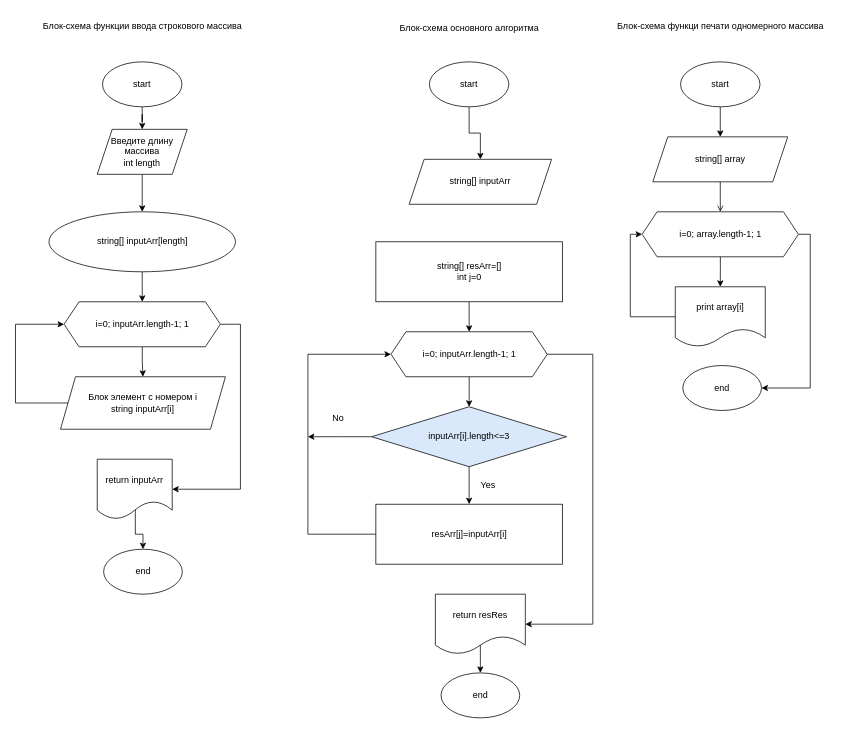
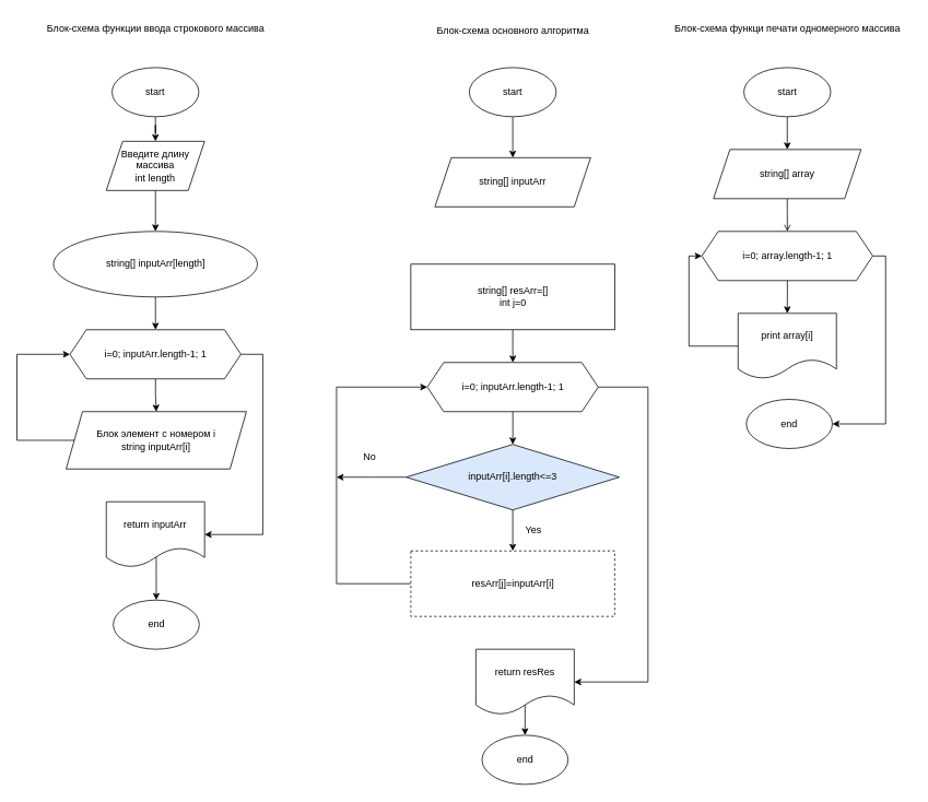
  <mxCell id="0" />
  <mxCell id="1" parent="0" />
  <mxCell id="2" value="" style="edgeStyle=orthogonalEdgeStyle;rounded=0;orthogonalLoop=1;jettySize=auto;html=1;entryX=0.5;entryY=0;entryDx=0;entryDy=0;" parent="1" source="3" target="13" edge="1"><mxGeometry relative="1" as="geometry" /></mxCell>
  <mxCell id="3" value="start" style="ellipse;whiteSpace=wrap;html=1;" parent="1" vertex="1"><mxGeometry x="572" y="82" width="106" height="60" as="geometry" /></mxCell>
  <mxCell id="4" value="Блок-схема основного алгоритма" style="text;html=1;align=center;verticalAlign=middle;resizable=0;points=[];autosize=1;strokeColor=none;fillColor=none;" parent="1" vertex="1"><mxGeometry x="520" width="210" height="30" as="geometry" y="22" /></mxCell>
  <mxCell id="5" value="" style="edgeStyle=orthogonalEdgeStyle;rounded=0;orthogonalLoop=1;jettySize=auto;html=1;" parent="1" source="6" target="9" edge="1"><mxGeometry relative="1" as="geometry" /></mxCell>
  <mxCell id="6" value="&lt;div&gt;string[] resArr=[]&lt;/div&gt;&lt;div&gt;int j=0&lt;/div&gt;" style="rounded=0;whiteSpace=wrap;html=1;" parent="1" vertex="1"><mxGeometry x="500.63" y="322" width="248.75" height="80" as="geometry" /></mxCell>
  <mxCell id="7" value="" style="edgeStyle=orthogonalEdgeStyle;rounded=0;orthogonalLoop=1;jettySize=auto;html=1;" parent="1" source="9" target="12" edge="1"><mxGeometry relative="1" as="geometry" /></mxCell>
  <mxCell id="8" style="edgeStyle=orthogonalEdgeStyle;rounded=0;orthogonalLoop=1;jettySize=auto;html=1;" parent="1" source="9" target="19" edge="1"><mxGeometry relative="1" as="geometry"><mxPoint x="880" y="542" as="targetPoint" /><Array as="points"><mxPoint x="790" y="472" /><mxPoint x="790" y="832" /></Array></mxGeometry></mxCell>
  <mxCell id="9" value="i=0; inputArr.length-1; 1" style="shape=hexagon;perimeter=hexagonPerimeter2;whiteSpace=wrap;html=1;fixedSize=1;" parent="1" vertex="1"><mxGeometry x="520.76" y="442" width="208.5" height="60" as="geometry" /></mxCell>
  <mxCell id="10" value="" style="edgeStyle=orthogonalEdgeStyle;rounded=0;orthogonalLoop=1;jettySize=auto;html=1;" parent="1" source="12" target="16" edge="1"><mxGeometry relative="1" as="geometry" /></mxCell>
  <mxCell id="11" style="edgeStyle=orthogonalEdgeStyle;rounded=0;orthogonalLoop=1;jettySize=auto;html=1;" parent="1" source="12" edge="1"><mxGeometry relative="1" as="geometry"><mxPoint x="410" y="582" as="targetPoint" /></mxGeometry></mxCell>
  <mxCell id="12" value="&lt;font style=&quot;font-size: 12px;&quot;&gt;inputArr[i].length&amp;lt;=3&lt;/font&gt;" style="rhombus;whiteSpace=wrap;html=1;fillColor=#dae8fc;" parent="1" vertex="1"><mxGeometry x="495" y="542" width="260" height="80" as="geometry" /></mxCell>
- <mxCell id="13" value="string[] inputArr" style="shape=parallelogram;perimeter=parallelogramPerimeter;whiteSpace=wrap;html=1;fixedSize=1;" parent="1" vertex="1"><mxGeometry x="545" y="212" width="190" height="60" as="geometry" /></mxCell>
+ <mxCell id="13" value="string[] inputArr" style="shape=parallelogram;perimeter=parallelogramPerimeter;whiteSpace=wrap;html=1;fixedSize=1;" parent="1" vertex="1"><mxGeometry x="530" y="192" width="190" height="60" as="geometry" /></mxCell>
  <mxCell id="14" value="No" style="text;html=1;align=center;verticalAlign=middle;resizable=0;points=[];autosize=1;strokeColor=none;fillColor=none;" parent="1" vertex="1"><mxGeometry x="430" y="542" width="40" height="30" as="geometry" /></mxCell>
  <mxCell id="15" style="edgeStyle=orthogonalEdgeStyle;rounded=0;orthogonalLoop=1;jettySize=auto;html=1;exitX=0;exitY=0.5;exitDx=0;exitDy=0;entryX=0;entryY=0.5;entryDx=0;entryDy=0;" parent="1" source="16" target="9" edge="1"><mxGeometry relative="1" as="geometry"><mxPoint x="420" y="462" as="targetPoint" /><Array as="points"><mxPoint x="410" y="712" /><mxPoint x="410" y="472" /></Array></mxGeometry></mxCell>
- <mxCell id="16" value="resArr[j]=inputArr[i]" style="rounded=0;whiteSpace=wrap;html=1;" parent="1" vertex="1"><mxGeometry x="500.63" y="672" width="248.75" height="80" as="geometry" /></mxCell>
+ <mxCell id="16" value="resArr[j]=inputArr[i]" style="rounded=0;whiteSpace=wrap;html=1;dashed=1;" parent="1" vertex="1"><mxGeometry x="500.63" y="672" width="248.75" height="80" as="geometry" /></mxCell>
  <mxCell id="17" value="Yes" style="text;html=1;align=center;verticalAlign=middle;resizable=0;points=[];autosize=1;strokeColor=none;fillColor=none;" parent="1" vertex="1"><mxGeometry x="630" y="632" width="40" height="30" as="geometry" /></mxCell>
  <mxCell id="18" value="" style="edgeStyle=orthogonalEdgeStyle;rounded=0;orthogonalLoop=1;jettySize=auto;html=1;" parent="1" target="20" edge="1"><mxGeometry relative="1" as="geometry"><mxPoint x="640" y="852" as="sourcePoint" /><Array as="points"><mxPoint x="640" y="864" /></Array></mxGeometry></mxCell>
  <mxCell id="19" value="return resRes" style="shape=document;whiteSpace=wrap;html=1;boundedLbl=1;" parent="1" vertex="1"><mxGeometry x="580" y="792" width="120" height="80" as="geometry" /></mxCell>
  <mxCell id="20" value="end" style="ellipse;whiteSpace=wrap;html=1;" parent="1" vertex="1"><mxGeometry x="587.5" y="897" width="105" height="60" as="geometry" /></mxCell>
  <mxCell id="21" value="Блок-схема функции ввода строкового массива" style="text;html=1;align=center;verticalAlign=middle;resizable=0;points=[];autosize=1;strokeColor=none;fillColor=none;" parent="1" vertex="1"><mxGeometry x="44" y="20" width="290" height="30" as="geometry" /></mxCell>
  <mxCell id="22" value="" style="edgeStyle=orthogonalEdgeStyle;rounded=0;orthogonalLoop=1;jettySize=auto;html=1;" parent="1" source="23" target="25" edge="1"><mxGeometry relative="1" as="geometry" /></mxCell>
  <mxCell id="23" value="start" style="ellipse;whiteSpace=wrap;html=1;" parent="1" vertex="1"><mxGeometry x="136" y="82" width="106" height="60" as="geometry" /></mxCell>
  <mxCell id="24" value="" style="edgeStyle=orthogonalEdgeStyle;rounded=0;orthogonalLoop=1;jettySize=auto;html=1;" edge="1" parent="1" source="25" target="27"><mxGeometry relative="1" as="geometry" /></mxCell>
  <mxCell id="25" value="Введите длину массива&lt;div&gt;int length&lt;/div&gt;" style="shape=parallelogram;perimeter=parallelogramPerimeter;whiteSpace=wrap;html=1;fixedSize=1;" parent="1" vertex="1"><mxGeometry x="129" y="172" width="120" height="60" as="geometry" /></mxCell>
  <mxCell id="26" value="" style="edgeStyle=orthogonalEdgeStyle;rounded=0;orthogonalLoop=1;jettySize=auto;html=1;" edge="1" parent="1" source="27" target="29"><mxGeometry relative="1" as="geometry" /></mxCell>
  <mxCell id="27" value="string[] inputArr[length]" style="ellipse;whiteSpace=wrap;html=1;" vertex="1" parent="1"><mxGeometry x="64.63" y="282" width="248.75" height="80" as="geometry" /></mxCell>
  <mxCell id="28" value="" style="edgeStyle=orthogonalEdgeStyle;rounded=0;orthogonalLoop=1;jettySize=auto;html=1;" edge="1" parent="1" source="29" target="30"><mxGeometry relative="1" as="geometry" /></mxCell>
  <mxCell id="29" value="i=0; inputArr.length-1; 1" style="shape=hexagon;perimeter=hexagonPerimeter2;whiteSpace=wrap;html=1;fixedSize=1;" vertex="1" parent="1"><mxGeometry x="84.75" y="402" width="208.5" height="60" as="geometry" /></mxCell>
  <mxCell id="30" value="Блок элемент с номером i&lt;div&gt;&lt;span style=&quot;background-color: initial;&quot;&gt;string inputArr[i]&lt;/span&gt;&lt;/div&gt;" style="shape=parallelogram;perimeter=parallelogramPerimeter;whiteSpace=wrap;html=1;fixedSize=1;" vertex="1" parent="1"><mxGeometry x="80" y="502" width="220" height="70" as="geometry" /></mxCell>
  <mxCell id="31" value="" style="endArrow=classic;html=1;rounded=0;exitX=0;exitY=0.5;exitDx=0;exitDy=0;entryX=0;entryY=0.5;entryDx=0;entryDy=0;" edge="1" parent="1" source="30" target="29"><mxGeometry width="50" height="50" relative="1" as="geometry"><mxPoint x="140" y="592" as="sourcePoint" /><mxPoint x="190" y="542" as="targetPoint" /><Array as="points"><mxPoint x="20" y="537" /><mxPoint x="20" y="432" /></Array></mxGeometry></mxCell>
  <mxCell id="32" value="" style="edgeStyle=orthogonalEdgeStyle;rounded=0;orthogonalLoop=1;jettySize=auto;html=1;exitX=0.508;exitY=0.75;exitDx=0;exitDy=0;exitPerimeter=0;" edge="1" parent="1" source="33" target="35"><mxGeometry relative="1" as="geometry" /></mxCell>
- <mxCell id="33" value="return inputArr" style="shape=document;whiteSpace=wrap;html=1;boundedLbl=1;" vertex="1" parent="1"><mxGeometry x="129" y="612" width="100" height="80" as="geometry" /></mxCell>
+ <mxCell id="33" value="return inputArr" style="shape=document;whiteSpace=wrap;html=1;boundedLbl=1;" vertex="1" parent="1"><mxGeometry x="129" y="612" width="120" height="80" as="geometry" /></mxCell>
  <mxCell id="34" value="" style="endArrow=classic;html=1;rounded=0;exitX=1;exitY=0.5;exitDx=0;exitDy=0;entryX=1;entryY=0.5;entryDx=0;entryDy=0;" edge="1" parent="1" source="29" target="33"><mxGeometry width="50" height="50" relative="1" as="geometry"><mxPoint x="140" y="512" as="sourcePoint" /><mxPoint x="290" y="642" as="targetPoint" /><Array as="points"><mxPoint x="320" y="432" /><mxPoint x="320" y="652" /></Array></mxGeometry></mxCell>
  <mxCell id="35" value="end" style="ellipse;whiteSpace=wrap;html=1;" vertex="1" parent="1"><mxGeometry x="137.5" y="732" width="105" height="60" as="geometry" /></mxCell>
  <mxCell id="36" value="Блок-схема функци печати одномерного массива" style="text;html=1;align=center;verticalAlign=middle;resizable=0;points=[];autosize=1;strokeColor=none;fillColor=none;" vertex="1" parent="1"><mxGeometry x="810" y="20" width="300" height="30" as="geometry" /></mxCell>
  <mxCell id="37" value="" style="edgeStyle=orthogonalEdgeStyle;rounded=0;orthogonalLoop=1;jettySize=auto;html=1;" edge="1" parent="1" source="38" target="40"><mxGeometry relative="1" as="geometry" /></mxCell>
  <mxCell id="38" value="start" style="ellipse;whiteSpace=wrap;html=1;" vertex="1" parent="1"><mxGeometry x="907" y="82" width="106" height="60" as="geometry" /></mxCell>
  <mxCell id="39" value="" style="edgeStyle=orthogonalEdgeStyle;rounded=0;orthogonalLoop=1;jettySize=auto;html=1;endArrow=open;" edge="1" parent="1" source="40" target="43"><mxGeometry relative="1" as="geometry" /></mxCell>
  <mxCell id="40" value="string[] array" style="shape=parallelogram;perimeter=parallelogramPerimeter;whiteSpace=wrap;html=1;fixedSize=1;" vertex="1" parent="1"><mxGeometry x="870" y="182" width="180" height="60" as="geometry" /></mxCell>
  <mxCell id="41" value="" style="edgeStyle=orthogonalEdgeStyle;rounded=0;orthogonalLoop=1;jettySize=auto;html=1;" edge="1" parent="1" source="43" target="44"><mxGeometry relative="1" as="geometry" /></mxCell>
  <mxCell id="42" style="edgeStyle=orthogonalEdgeStyle;rounded=0;orthogonalLoop=1;jettySize=auto;html=1;entryX=1;entryY=0.5;entryDx=0;entryDy=0;" edge="1" parent="1" source="43" target="46"><mxGeometry relative="1" as="geometry"><mxPoint x="1020" y="532" as="targetPoint" /><Array as="points"><mxPoint x="1080" y="312" /><mxPoint x="1080" y="517" /></Array></mxGeometry></mxCell>
  <mxCell id="43" value="i=0; array.length-1; 1" style="shape=hexagon;perimeter=hexagonPerimeter2;whiteSpace=wrap;html=1;fixedSize=1;" vertex="1" parent="1"><mxGeometry x="855.75" y="282" width="208.5" height="60" as="geometry" /></mxCell>
  <mxCell id="44" value="print array[i]" style="shape=document;whiteSpace=wrap;html=1;boundedLbl=1;" vertex="1" parent="1"><mxGeometry x="900" y="382" width="120" height="80" as="geometry" /></mxCell>
  <mxCell id="45" value="" style="endArrow=classic;html=1;rounded=0;entryX=0;entryY=0.5;entryDx=0;entryDy=0;exitX=0;exitY=0.5;exitDx=0;exitDy=0;" edge="1" parent="1" source="44" target="43"><mxGeometry width="50" height="50" relative="1" as="geometry"><mxPoint x="820" y="372" as="sourcePoint" /><mxPoint x="870" y="322" as="targetPoint" /><Array as="points"><mxPoint x="840" y="422" /><mxPoint x="840" y="312" /></Array></mxGeometry></mxCell>
  <mxCell id="46" value="end" style="ellipse;whiteSpace=wrap;html=1;" vertex="1" parent="1"><mxGeometry x="910" y="487" width="105" height="60" as="geometry" /></mxCell>
